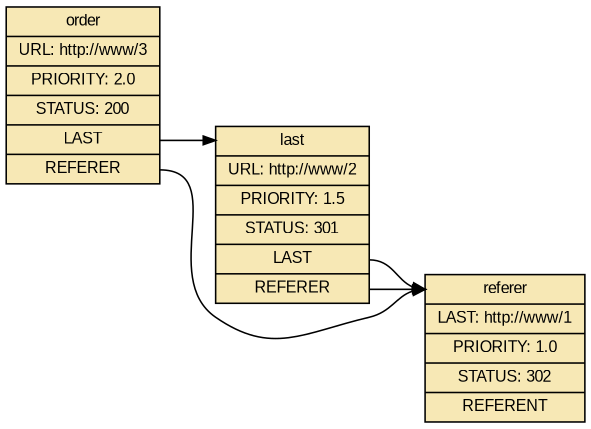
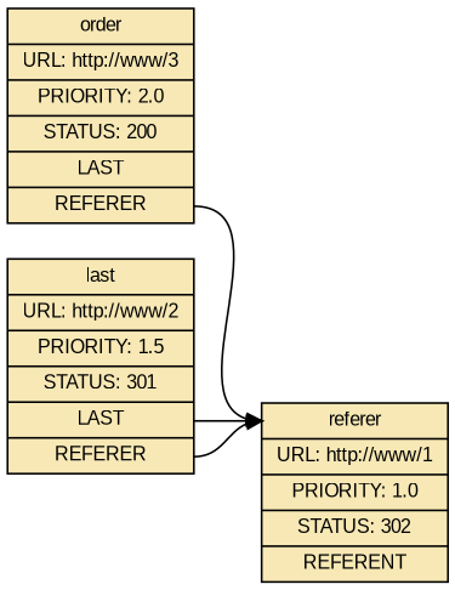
  digraph {
    rankdir=LR
    node [fillcolor="#f7e8b5" fontname=Arial fontsize=10 shape=record style=filled]
    edge [arrowsize=0.80 headport=t tailport=l]
    n1 [label="<t>order|URL: http://www/3|PRIORITY: 2.0|STATUS: 200|<l>LAST|<rf>REFERER"]
    n2 [label="<t>last|URL: http://www/2|PRIORITY: 1.5|STATUS: 301|<l>LAST|<rf>REFERER"]
-   n3 [label="<t>referer|LAST: http://www/1|PRIORITY: 1.0|STATUS: 302|<rt>REFERENT"]
-   n1 -> n2 [weight=2]
+   n3 [label="<t>referer|URL: http://www/1|PRIORITY: 1.0|STATUS: 302|<rt>REFERENT"]
    n1 -> n3 [tailport=rf]
    n2 -> n3 [tailport=rf]
    n2 -> n3
  }
